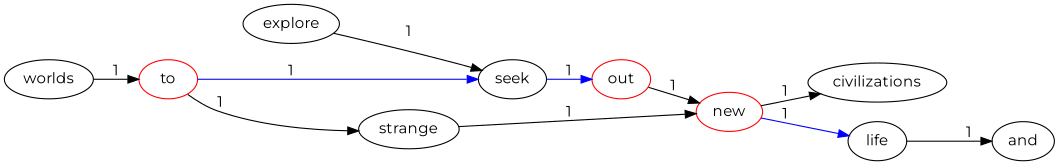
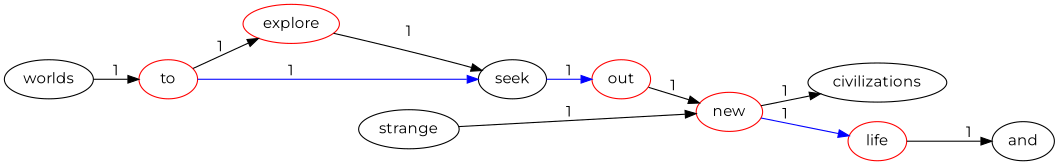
  digraph {
    fontname=Montserrat
    rankdir=LR
    node [fontname=Montserrat]
    edge [fontname=Montserrat]
    new [color=red]
    civilizations
-   life [color=black]
+   life [color=red]
    to [color=red]
    worlds
    and
-   explore
+   explore [color=red]
    seek [color=black]
    strange
    out [color=red]
    new -> civilizations [label=1]
    new -> life [color=blue label=1]
    life -> and [label=1]
-   to -> strange [label=1]
+   to -> explore [label=1]
    to -> seek [color=blue label=1]
    worlds -> to [label=1]
    explore -> seek [label=1]
    seek -> out [color=blue label=1]
    strange -> new [label=1]
    out -> new [color=black label=1]
  }
